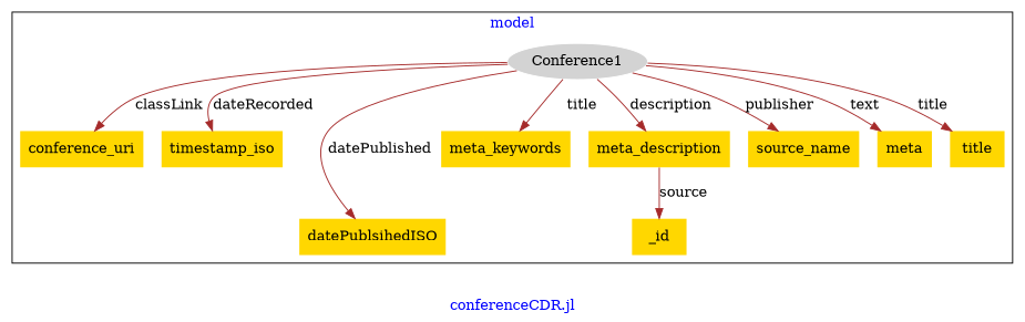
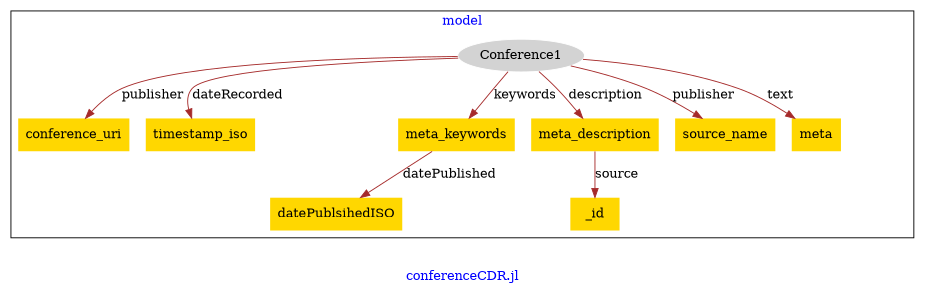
  digraph {
    fontcolor=blue
    label="conferenceCDR.jl"
    remincross=true
    node [fillcolor=gold style=filled shape=plaintext]
    edge [color=brown fontcolor=black]
    n1 [color=white fillcolor=lightgray label=Conference1 shape=""]
    n2 [label=conference_uri]
    n3 [label=timestamp_iso]
    n4 [label=datePublsihedISO]
    n5 [label=meta_description]
    n6 [label=meta_keywords]
    n7 [label=source_name]
    n8 [label=_id]
    n9 [label=meta]
-   n10 [label=title]
    subgraph cluster_1 {
      label=model
      n1
      n2
      n3
      n4
      n5
      n6
      n7
      n8
      n9
-     n10
    }
-   n1 -> n2 [label=classLink]
+   n1 -> n2 [label=publisher]
    n1 -> n3 [label=dateRecorded]
-   n1 -> n4 [label=datePublished]
+   n6 -> n4 [label=datePublished]
    n1 -> n5 [label=description]
-   n1 -> n6 [label=title]
+   n1 -> n6 [label=keywords]
    n1 -> n7 [label=publisher]
    n1 -> n9 [label=text]
-   n1 -> n10 [label=title]
    n5 -> n8 [label=source]
  }
